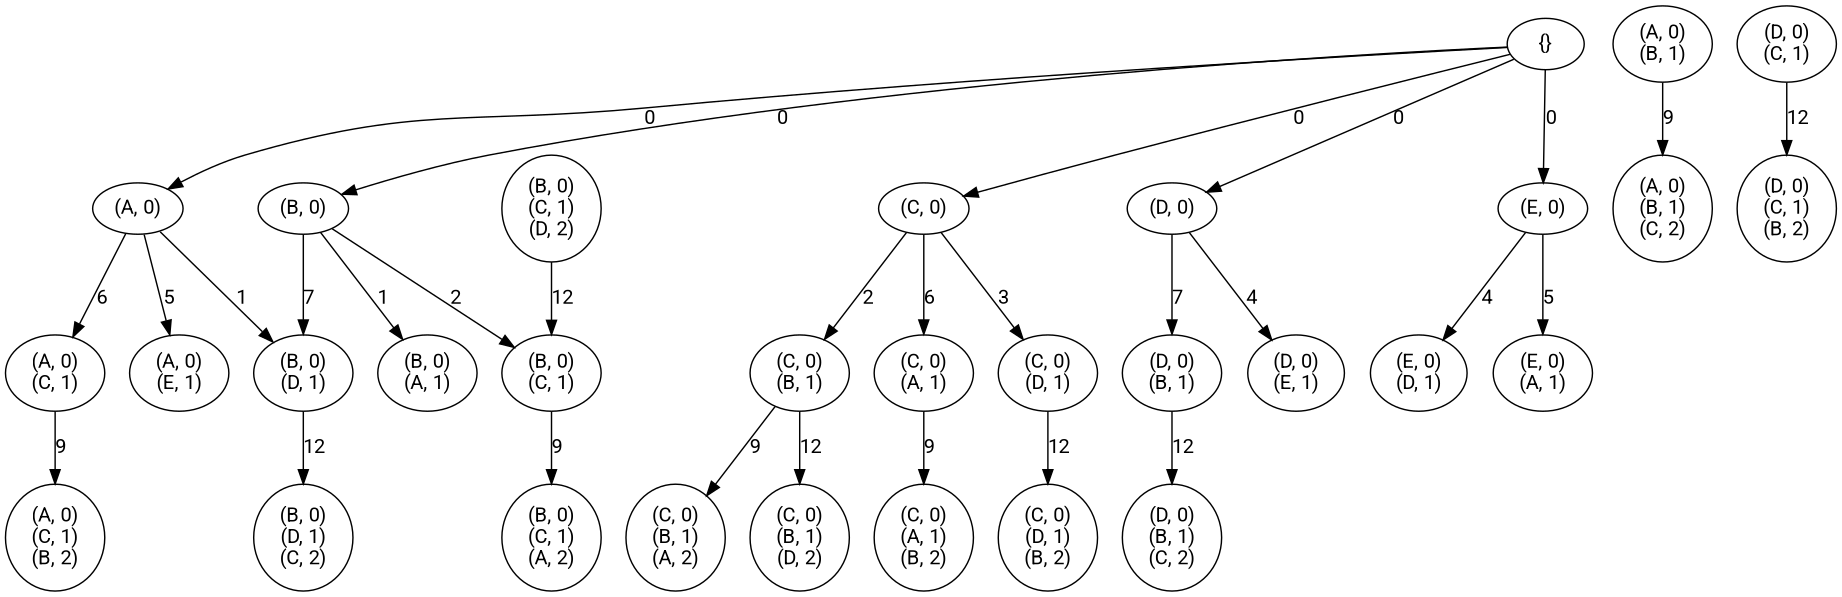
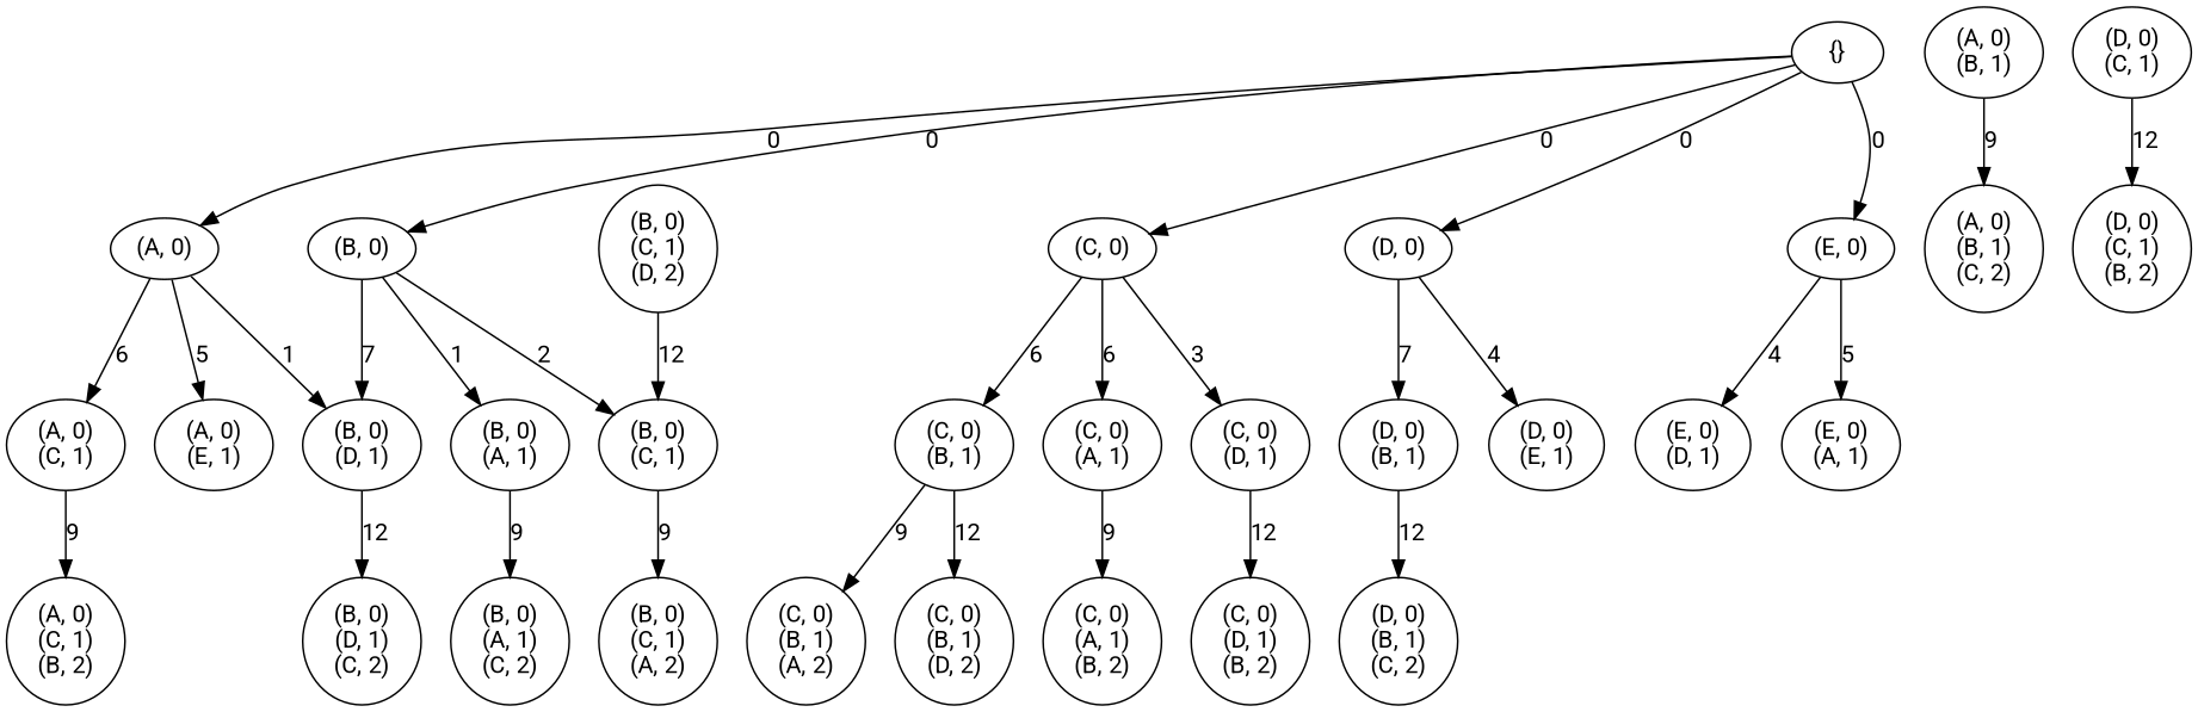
  strict digraph {
    fontname=Roboto
    node [fontname=Roboto]
    edge [fontname=Roboto weight=9]
    "{}"
    "(A, 0)\n"
    "(B, 0)\n"
    "(C, 0)\n"
    "(D, 0)\n"
    "(E, 0)\n"
    "(A, 0)\n(C, 1)\n"
    "(A, 0)\n(E, 1)\n"
    "(B, 0)\n(D, 1)\n"
    "(B, 0)\n(A, 1)\n"
    "(B, 0)\n(C, 1)\n"
    "(C, 0)\n(B, 1)\n"
    "(C, 0)\n(A, 1)\n"
    "(C, 0)\n(D, 1)\n"
    "(D, 0)\n(B, 1)\n"
    "(D, 0)\n(E, 1)\n"
    "(E, 0)\n(D, 1)\n"
    "(E, 0)\n(A, 1)\n"
    "(A, 0)\n(B, 1)\n"
    "(A, 0)\n(B, 1)\n(C, 2)\n"
    "(A, 0)\n(C, 1)\n(B, 2)\n"
    "(B, 0)\n(D, 1)\n(C, 2)\n"
+   "(B, 0)\n(A, 1)\n(C, 2)\n"
    "(B, 0)\n(C, 1)\n(A, 2)\n"
    "(C, 0)\n(B, 1)\n(A, 2)\n"
    "(C, 0)\n(B, 1)\n(D, 2)\n"
    "(C, 0)\n(A, 1)\n(B, 2)\n"
    "(C, 0)\n(D, 1)\n(B, 2)\n"
    "(D, 0)\n(B, 1)\n(C, 2)\n"
    "(D, 0)\n(C, 1)\n"
    "(D, 0)\n(C, 1)\n(B, 2)\n"
    "(B, 0)\n(C, 1)\n(D, 2)\n"
    "{}" -> "(A, 0)\n" [label=0 weight=0]
    "{}" -> "(B, 0)\n" [label=0 weight=0]
    "{}" -> "(C, 0)\n" [label=0 weight=0]
    "{}" -> "(D, 0)\n" [label=0 weight=0]
    "{}" -> "(E, 0)\n" [label=0 weight=0]
    "(A, 0)\n" -> "(A, 0)\n(C, 1)\n" [label=6 weight=6]
    "(A, 0)\n" -> "(A, 0)\n(E, 1)\n" [label=5 weight=5]
    "(A, 0)\n" -> "(B, 0)\n(D, 1)\n" [label=1 weight=1]
    "(B, 0)\n" -> "(B, 0)\n(D, 1)\n" [label=7 weight=7]
    "(B, 0)\n" -> "(B, 0)\n(A, 1)\n" [label=1 weight=1]
    "(B, 0)\n" -> "(B, 0)\n(C, 1)\n" [label=2 weight=2]
-   "(C, 0)\n" -> "(C, 0)\n(B, 1)\n" [label=2 weight=2]
+   "(C, 0)\n" -> "(C, 0)\n(B, 1)\n" [label=6 weight=2]
    "(C, 0)\n" -> "(C, 0)\n(A, 1)\n" [label=6 weight=6]
    "(C, 0)\n" -> "(C, 0)\n(D, 1)\n" [label=3 weight=3]
    "(D, 0)\n" -> "(D, 0)\n(B, 1)\n" [label=7 weight=7]
    "(D, 0)\n" -> "(D, 0)\n(E, 1)\n" [label=4 weight=4]
    "(E, 0)\n" -> "(E, 0)\n(D, 1)\n" [label=4 weight=4]
    "(E, 0)\n" -> "(E, 0)\n(A, 1)\n" [label=5 weight=5]
    "(A, 0)\n(C, 1)\n" -> "(A, 0)\n(C, 1)\n(B, 2)\n" [label=9]
    "(B, 0)\n(D, 1)\n" -> "(B, 0)\n(D, 1)\n(C, 2)\n" [label=12 weight=12]
+   "(B, 0)\n(A, 1)\n" -> "(B, 0)\n(A, 1)\n(C, 2)\n" [label=9]
    "(B, 0)\n(C, 1)\n" -> "(B, 0)\n(C, 1)\n(A, 2)\n" [label=9]
    "(C, 0)\n(B, 1)\n" -> "(C, 0)\n(B, 1)\n(A, 2)\n" [label=9]
    "(C, 0)\n(B, 1)\n" -> "(C, 0)\n(B, 1)\n(D, 2)\n" [label=12 weight=12]
    "(C, 0)\n(A, 1)\n" -> "(C, 0)\n(A, 1)\n(B, 2)\n" [label=9]
    "(C, 0)\n(D, 1)\n" -> "(C, 0)\n(D, 1)\n(B, 2)\n" [label=12 weight=12]
    "(D, 0)\n(B, 1)\n" -> "(D, 0)\n(B, 1)\n(C, 2)\n" [label=12 weight=12]
    "(A, 0)\n(B, 1)\n" -> "(A, 0)\n(B, 1)\n(C, 2)\n" [label=9]
    "(D, 0)\n(C, 1)\n" -> "(D, 0)\n(C, 1)\n(B, 2)\n" [label=12 weight=12]
    "(B, 0)\n(C, 1)\n(D, 2)\n" -> "(B, 0)\n(C, 1)\n" [label=12 weight=12]
  }
